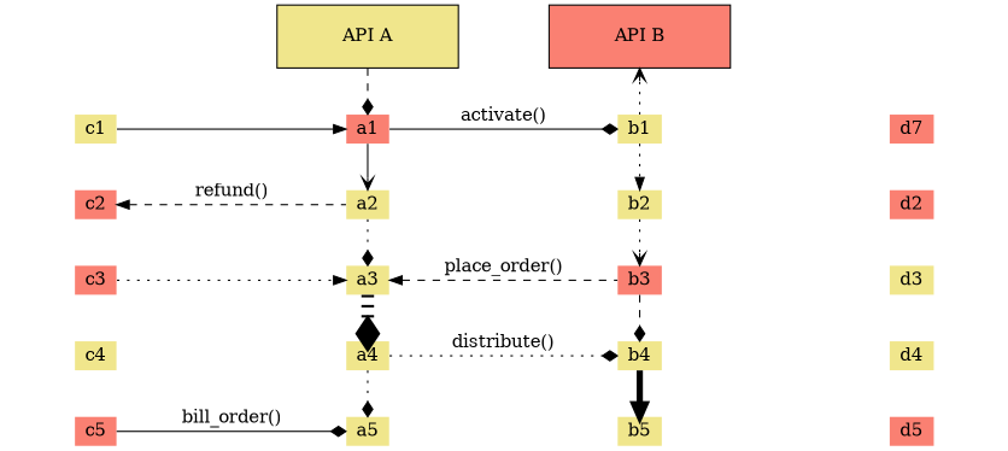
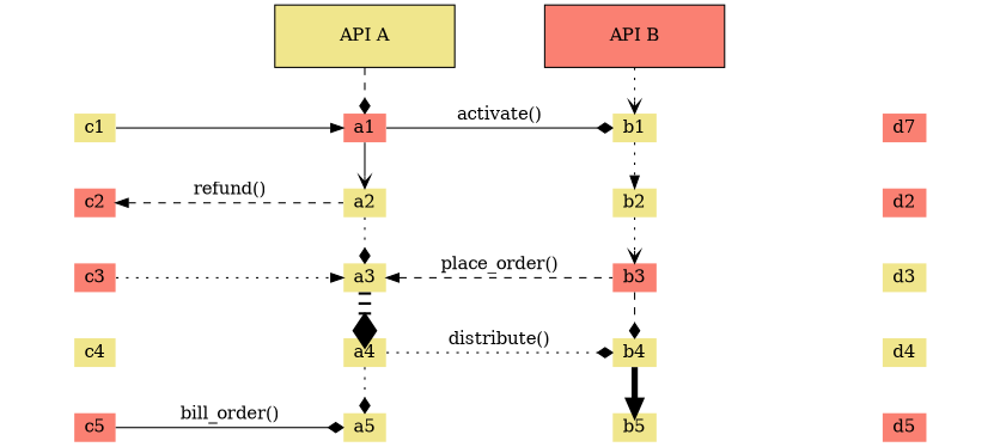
  digraph {
    fontname="DejaVu Serif"
    nodesep=1.0
    ordering=out
    splines=line
    node [fontname="DejaVu Serif" shape=none style=filled fillcolor=khaki]
    edge [arrowhead=none fontname="DejaVu Serif" style=invis weight=6]
    ext_a [height=0.7 shape=rectangle style=invis width=2 fillcolor=""]
    n2 [height=0.7 label="API A" shape=rectangle width=2]
    n3 [fillcolor=salmon height=0.7 label="API B" shape=rectangle width=2]
    ext_b [height=0.7 shape=rectangle style=invis width=2 fillcolor=""]
    a1 [fillcolor=salmon height=0 width=0]
    a2 [height=0 width=0]
    a3 [height=0 width=0]
    a4 [height=0 width=0]
    a5 [height=0 width=0]
    b1 [height=0 width=0]
    b2 [height=0 width=0]
    b3 [fillcolor=salmon height=0 width=0]
    b4 [height=0 width=0]
    b5 [height=0 width=0]
    c1 [height=0 width=0]
    c2 [fillcolor=salmon height=0 width=0]
    c3 [fillcolor=salmon height=0 width=0]
    c4 [height=0 width=0]
    c5 [fillcolor=salmon height=0 width=0]
    n20 [fillcolor=salmon height=0 label=d7 width=0]
    d2 [fillcolor=salmon height=0 width=0]
    d3 [height=0 width=0]
    d4 [height=0 width=0]
    d5 [fillcolor=salmon height=0 width=0]
    subgraph sub_1 {
      rank=same
      ext_a
      n2
      n3
      ext_b
    }
    subgraph sub_2 {
      n2
      a1
      a2
      a3
      a4
      a5
    }
    subgraph sub_3 {
      n3
      b1
      b2
      b3
      b4
      b5
    }
    subgraph sub_4 {
      ext_a
      c1
      c2
      c3
      c4
      c5
    }
    subgraph sub_5 {
      ext_b
      n20
      d2
      d3
      d4
      d5
    }
    subgraph sub_6 {
      rank=same
      a1
      b1
      c1
    }
    subgraph sub_7 {
      a1
      a2
      b1
      b2
    }
    subgraph sub_8 {
      rank=same
      a2
      b2
      c2
    }
    subgraph sub_9 {
      rank=same
      a3
      b3
      c3
    }
    subgraph sub_10 {
      rank=same
      a4
      b4
    }
    subgraph sub_11 {
      rank=same
      a5
      b5
      c5
    }
    ext_a -> c1
    n2 -> a1 [arrowhead=diamond style=dashed]
-   b1 -> n3 [arrowhead=vee style=dotted]
+   n3 -> b1 [arrowhead=vee style=dotted]
    ext_b -> n20
    a1 -> a2 [arrowhead=vee style=solid]
    a1 -> b1 [arrowhead=diamond label="activate()" style=solid weight=""]
    a2 -> a3 [arrowhead=diamond style=dotted]
    a2 -> b2 [weight=""]
    a3 -> a4 [arrowhead=diamond penwidth=10 style=dotted]
    a3 -> b3 [arrowhead=normal dir=back label="place_order()" style=dashed weight=""]
    a4 -> a5 [arrowhead=diamond style=dotted]
    a4 -> b4 [arrowhead=diamond label="distribute()" style=dotted weight=""]
    a5 -> b5 [weight=""]
    b1 -> b2 [arrowhead=normal style=dotted]
    b2 -> b3 [arrowhead=vee style=dotted]
    b3 -> b4 [arrowhead=diamond style=dashed]
    b4 -> b5 [arrowhead=normal penwidth=5 style=solid]
    c1 -> a1 [arrowhead=normal style=solid weight=""]
    c1 -> c2
    c2 -> a2 [arrowhead=normal dir=back label="refund()" style=dashed weight=""]
    c2 -> c3
    c3 -> a3 [arrowhead=normal style=dotted weight=""]
    c3 -> c4
    c4 -> c5
    c5 -> a5 [arrowhead=diamond label="bill_order()" style=solid weight=""]
    n20 -> d2
    d2 -> d3
    d3 -> d4
    d4 -> d5
  }
